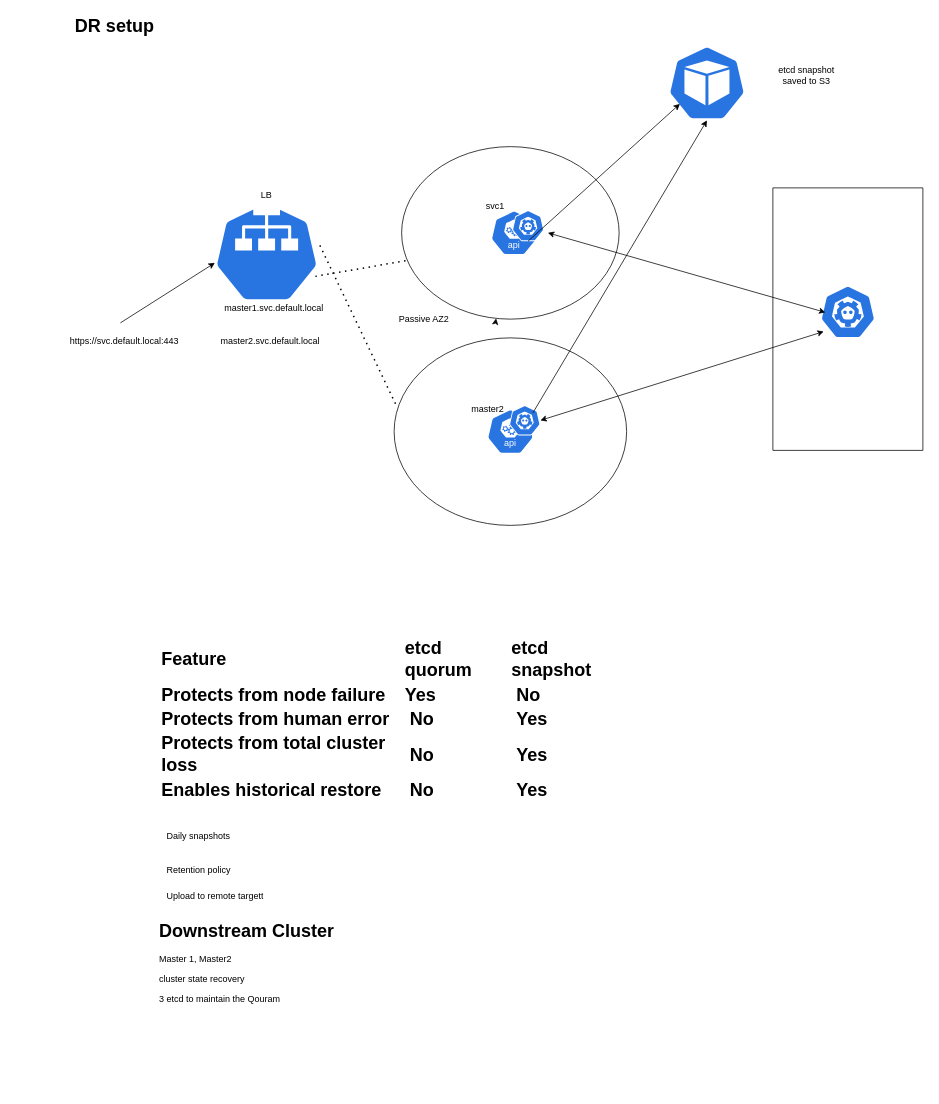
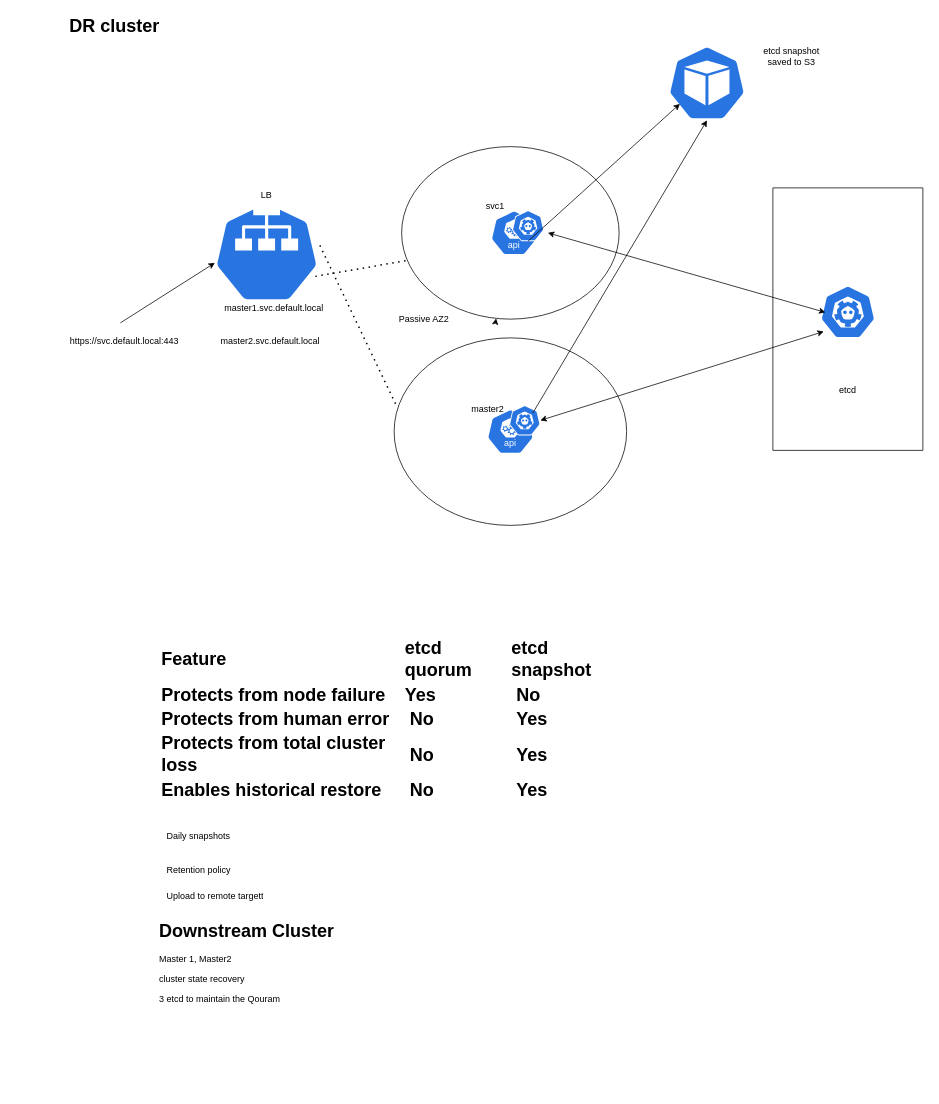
  <mxCell id="0" />
  <mxCell id="1" parent="0" />
  <mxCell id="2" value="" style="ellipse;whiteSpace=wrap;html=1;" vertex="1" parent="1"><mxGeometry x="525" y="450" width="310" height="250" as="geometry" /></mxCell>
  <mxCell id="3" value="" style="shape=mxgraph.kubernetes.icon2;whiteSpace=wrap;html=1;boundedLbl=1;backgroundOutline=1;size=15;aspect=fixed;sketch=0;dashed=0;whitespace=wrap;verticalLabelPosition=bottom;verticalAlign=top;fillColor=#2875E2;strokeColor=#ffffff;points=[[0.005,0.63,0],[0.1,0.2,0],[0.9,0.2,0],[0.5,0,0],[0.995,0.63,0],[0.72,0.99,0],[0.5,1,0],[0.28,0.99,0]];prIcon=svc;" vertex="1" parent="1"><mxGeometry x="285" y="210" width="140" height="250" as="geometry" /></mxCell>
  <mxCell id="4" value="" style="endArrow=classic;html=1;rounded=0;entryX=0.007;entryY=0.56;entryDx=0;entryDy=0;entryPerimeter=0;" edge="1" parent="1" target="3"><mxGeometry width="50" height="50" relative="1" as="geometry"><mxPoint x="160" y="430" as="sourcePoint" /><mxPoint x="210" y="380" as="targetPoint" /></mxGeometry></mxCell>
  <mxCell id="5" value="" style="endArrow=none;dashed=1;html=1;dashPattern=1 3;strokeWidth=2;rounded=0;entryX=0.167;entryY=0.887;entryDx=0;entryDy=0;entryPerimeter=0;" edge="1" parent="1"><mxGeometry width="50" height="50" relative="1" as="geometry"><mxPoint x="420" y="368" as="sourcePoint" /><mxPoint x="581.68" y="340" as="targetPoint" /></mxGeometry></mxCell>
  <mxCell id="6" value="" style="endArrow=none;dashed=1;html=1;dashPattern=1 3;strokeWidth=2;rounded=0;exitX=1.007;exitY=0.467;exitDx=0;exitDy=0;exitPerimeter=0;entryX=0.013;entryY=0.37;entryDx=0;entryDy=0;entryPerimeter=0;" edge="1" parent="1" source="3" target="2"><mxGeometry width="50" height="50" relative="1" as="geometry"><mxPoint x="480" y="490" as="sourcePoint" /><mxPoint x="530" y="440" as="targetPoint" /></mxGeometry></mxCell>
- <mxCell id="7" value="&lt;b&gt;&lt;font style=&quot;font-size: 24px;&quot;&gt;DR setup&lt;/font&gt;&lt;/b&gt;" style="text;html=1;align=center;verticalAlign=middle;whiteSpace=wrap;rounded=0;" vertex="1" parent="1"><mxGeometry x="20" y="20" width="265" height="30" as="geometry" /></mxCell>
+ <mxCell id="7" value="&lt;b&gt;&lt;font style=&quot;font-size: 24px;&quot;&gt;DR cluster&lt;/font&gt;&lt;/b&gt;" style="text;html=1;align=center;verticalAlign=middle;whiteSpace=wrap;rounded=0;" vertex="1" parent="1"><mxGeometry x="20" y="20" width="265" height="30" as="geometry" /></mxCell>
  <mxCell id="8" value="&lt;h1 style=&quot;margin-top: 0px;&quot;&gt;Downstream Cluster&lt;/h1&gt;&lt;p&gt;Master 1, Master2&lt;/p&gt;&lt;p&gt;cluster state recovery&lt;/p&gt;&lt;p&gt;3 etcd to maintain the Qouram&lt;/p&gt;" style="text;html=1;whiteSpace=wrap;overflow=hidden;rounded=0;" vertex="1" parent="1"><mxGeometry x="210" y="1220" width="280" height="230" as="geometry" /></mxCell>
  <mxCell id="9" value="LB" style="text;html=1;align=center;verticalAlign=middle;whiteSpace=wrap;rounded=0;" vertex="1" parent="1"><mxGeometry x="310" y="240" width="90" height="40" as="geometry" /></mxCell>
  <mxCell id="10" value="Active" style="text;html=1;align=center;verticalAlign=middle;whiteSpace=wrap;rounded=0;" vertex="1" parent="1"><mxGeometry x="650" y="210" width="60" height="30" as="geometry" /></mxCell>
  <mxCell id="11" value="Passive AZ2" style="text;html=1;align=center;verticalAlign=middle;whiteSpace=wrap;rounded=0;" vertex="1" parent="1"><mxGeometry x="530" y="410" width="70" height="30" as="geometry" /></mxCell>
  <mxCell id="12" value="" style="ellipse;whiteSpace=wrap;html=1;" vertex="1" parent="1"><mxGeometry x="535" y="195" width="290" height="230" as="geometry" /></mxCell>
  <mxCell id="13" value="" style="rounded=0;whiteSpace=wrap;html=1;aspect=fixed;sketch=0;dashed=0;whitespace=wrap;verticalLabelPosition=bottom;verticalAlign=top;fillColor=#2875E2;strokeColor=#ffffff;points=[[0.005,0.63,0],[0.1,0.2,0],[0.9,0.2,0],[0.5,0,0],[0.995,0.63,0],[0.72,0.99,0],[0.5,1,0],[0.28,0.99,0]];shape=mxgraph.kubernetes.icon2;kubernetesLabel=1;prIcon=api;" vertex="1" parent="1"><mxGeometry x="645" y="280" width="80" height="60" as="geometry" /></mxCell>
  <mxCell id="14" value="svc1" style="text;html=1;align=center;verticalAlign=middle;whiteSpace=wrap;rounded=0;" vertex="1" parent="1"><mxGeometry x="630" y="260" width="60" height="30" as="geometry" /></mxCell>
  <mxCell id="15" value="master2" style="text;html=1;align=center;verticalAlign=middle;whiteSpace=wrap;rounded=0;" vertex="1" parent="1"><mxGeometry x="620" y="530" width="60" height="30" as="geometry" /></mxCell>
  <mxCell id="16" value="https://svc.default.local:443" style="text;html=1;align=center;verticalAlign=middle;resizable=0;points=[];autosize=1;strokeColor=none;fillColor=none;" vertex="1" parent="1"><mxGeometry x="80" y="440" width="170" height="30" as="geometry" /></mxCell>
  <mxCell id="17" value="&lt;span style=&quot;text-wrap-mode: nowrap;&quot;&gt;master1.svc.default.local&lt;/span&gt;" style="text;html=1;align=center;verticalAlign=middle;whiteSpace=wrap;rounded=0;" vertex="1" parent="1"><mxGeometry x="340" y="410" width="50" as="geometry" /></mxCell>
  <mxCell id="18" value="&lt;span style=&quot;text-wrap-mode: nowrap;&quot;&gt;master2.svc.default.local&lt;/span&gt;" style="text;html=1;align=center;verticalAlign=middle;whiteSpace=wrap;rounded=0;" vertex="1" parent="1"><mxGeometry x="320" y="440" width="80" height="30" as="geometry" /></mxCell>
  <mxCell id="19" value="" style="swimlane;startSize=0;" vertex="1" parent="1"><mxGeometry x="1030" y="250" width="200" height="350" as="geometry" /></mxCell>
+ <mxCell id="20" value="etcd" style="text;html=1;align=center;verticalAlign=middle;whiteSpace=wrap;rounded=0;" vertex="1" parent="19"><mxGeometry x="70" y="255" width="60" height="30" as="geometry" /></mxCell>
  <mxCell id="21" value="" style="aspect=fixed;sketch=0;html=1;dashed=0;whitespace=wrap;verticalLabelPosition=bottom;verticalAlign=top;fillColor=#2875E2;strokeColor=#ffffff;points=[[0.005,0.63,0],[0.1,0.2,0],[0.9,0.2,0],[0.5,0,0],[0.995,0.63,0],[0.72,0.99,0],[0.5,1,0],[0.28,0.99,0]];shape=mxgraph.kubernetes.icon2;prIcon=etcd" vertex="1" parent="19"><mxGeometry x="63.02" y="130" width="73.96" height="71" as="geometry" /></mxCell>
  <mxCell id="22" value="" style="rounded=0;whiteSpace=wrap;html=1;aspect=fixed;sketch=0;dashed=0;whitespace=wrap;verticalLabelPosition=bottom;verticalAlign=top;fillColor=#2875E2;strokeColor=#ffffff;points=[[0.005,0.63,0],[0.1,0.2,0],[0.9,0.2,0],[0.5,0,0],[0.995,0.63,0],[0.72,0.99,0],[0.5,1,0],[0.28,0.99,0]];shape=mxgraph.kubernetes.icon2;kubernetesLabel=1;prIcon=api;" vertex="1" parent="1"><mxGeometry x="640" y="545" width="80" height="60" as="geometry" /></mxCell>
  <mxCell id="23" value="" style="aspect=fixed;sketch=0;html=1;dashed=0;whitespace=wrap;verticalLabelPosition=bottom;verticalAlign=top;fillColor=#2875E2;strokeColor=#ffffff;points=[[0.005,0.63,0],[0.1,0.2,0],[0.9,0.2,0],[0.5,0,0],[0.995,0.63,0],[0.72,0.99,0],[0.5,1,0],[0.28,0.99,0]];shape=mxgraph.kubernetes.icon2;prIcon=etcd" vertex="1" parent="1"><mxGeometry x="682.29" y="280" width="42.71" height="41" as="geometry" /></mxCell>
  <mxCell id="24" value="" style="aspect=fixed;sketch=0;html=1;dashed=0;whitespace=wrap;verticalLabelPosition=bottom;verticalAlign=top;fillColor=#2875E2;strokeColor=#ffffff;points=[[0.005,0.63,0],[0.1,0.2,0],[0.9,0.2,0],[0.5,0,0],[0.995,0.63,0],[0.72,0.99,0],[0.5,1,0],[0.28,0.99,0]];shape=mxgraph.kubernetes.icon2;prIcon=etcd" vertex="1" parent="1"><mxGeometry x="678.33" y="540" width="41.67" height="40" as="geometry" /></mxCell>
  <mxCell id="25" value="" style="aspect=fixed;sketch=0;html=1;dashed=0;whitespace=wrap;verticalLabelPosition=bottom;verticalAlign=top;fillColor=#2875E2;strokeColor=#ffffff;points=[[0.005,0.63,0],[0.1,0.2,0],[0.9,0.2,0],[0.5,0,0],[0.995,0.63,0],[0.72,0.99,0],[0.5,1,0],[0.28,0.99,0]];shape=mxgraph.kubernetes.icon2;prIcon=pod" vertex="1" parent="1"><mxGeometry x="890" y="60" width="104.17" height="100" as="geometry" /></mxCell>
  <mxCell id="26" value="" style="endArrow=classic;html=1;rounded=0;entryX=0.154;entryY=0.78;entryDx=0;entryDy=0;entryPerimeter=0;exitX=0.5;exitY=1;exitDx=0;exitDy=0;exitPerimeter=0;" edge="1" parent="1" source="23" target="25"><mxGeometry width="50" height="50" relative="1" as="geometry"><mxPoint x="660" y="430" as="sourcePoint" /><mxPoint x="710" y="380" as="targetPoint" /></mxGeometry></mxCell>
  <mxCell id="27" value="" style="endArrow=classic;html=1;rounded=0;" edge="1" parent="1" target="12"><mxGeometry width="50" height="50" relative="1" as="geometry"><mxPoint x="660" y="430" as="sourcePoint" /><mxPoint x="710" y="380" as="targetPoint" /></mxGeometry></mxCell>
  <mxCell id="28" value="" style="endArrow=classic;html=1;rounded=0;entryX=0.5;entryY=1;entryDx=0;entryDy=0;entryPerimeter=0;" edge="1" parent="1" target="25"><mxGeometry width="50" height="50" relative="1" as="geometry"><mxPoint x="710" y="550" as="sourcePoint" /><mxPoint x="760" y="500" as="targetPoint" /></mxGeometry></mxCell>
- <mxCell id="29" value="etcd snapshot saved to S3" style="text;html=1;align=center;verticalAlign=middle;whiteSpace=wrap;rounded=0;" vertex="1" parent="1"><mxGeometry x="1020" y="85" width="110" height="30" as="geometry" /></mxCell>
+ <mxCell id="29" value="etcd snapshot saved to S3" style="text;html=1;align=center;verticalAlign=middle;whiteSpace=wrap;rounded=0;" vertex="1" parent="1"><mxGeometry x="1000" y="60" width="110" height="30" as="geometry" /></mxCell>
  <mxCell id="30" value="&lt;h1 style=&quot;margin-top: 0px;&quot;&gt;&lt;span style=&quot;background-color: transparent; color: light-dark(rgb(0, 0, 0), rgb(255, 255, 255)); font-size: 12px; font-weight: normal;&quot;&gt;Daily snapshots&lt;/span&gt;&lt;/h1&gt;&lt;h1 style=&quot;margin-top: 0px;&quot;&gt;&lt;span style=&quot;background-color: transparent; color: light-dark(rgb(0, 0, 0), rgb(255, 255, 255)); font-size: 12px; font-weight: normal;&quot;&gt;Retention policy&amp;nbsp;&lt;/span&gt;&lt;/h1&gt;&lt;p&gt;&lt;span style=&quot;background-color: transparent; color: light-dark(rgb(0, 0, 0), rgb(255, 255, 255));&quot;&gt;Upload to remote targett&lt;/span&gt;&lt;/p&gt;" style="text;html=1;whiteSpace=wrap;overflow=hidden;rounded=0;" vertex="1" parent="1"><mxGeometry x="220" y="1090" width="190" height="140" as="geometry" /></mxCell>
  <mxCell id="31" value="" style="endArrow=classic;startArrow=classic;html=1;rounded=0;" edge="1" parent="1"><mxGeometry width="50" height="50" relative="1" as="geometry"><mxPoint x="730" y="310" as="sourcePoint" /><mxPoint x="1100" y="416" as="targetPoint" /></mxGeometry></mxCell>
  <mxCell id="32" value="" style="endArrow=classic;startArrow=classic;html=1;rounded=0;entryX=0.065;entryY=0.867;entryDx=0;entryDy=0;entryPerimeter=0;" edge="1" parent="1" target="21"><mxGeometry width="50" height="50" relative="1" as="geometry"><mxPoint x="720" y="560" as="sourcePoint" /><mxPoint x="710" y="360" as="targetPoint" /></mxGeometry></mxCell>
  <mxCell id="33" value="&lt;h1 style=&quot;margin-top: 0px;&quot;&gt;&lt;table data-end=&quot;2011&quot; data-start=&quot;1564&quot; class=&quot;min-w-full&quot;&gt;&lt;thead data-end=&quot;1637&quot; data-start=&quot;1564&quot;&gt;&lt;tr data-end=&quot;1637&quot; data-start=&quot;1564&quot;&gt;&lt;th data-end=&quot;1586&quot; data-start=&quot;1564&quot;&gt;Feature&lt;/th&gt;&lt;th data-end=&quot;1611&quot; data-start=&quot;1586&quot;&gt;etcd quorum&lt;/th&gt;&lt;th data-end=&quot;1637&quot; data-start=&quot;1611&quot;&gt;etcd snapshot&lt;/th&gt;&lt;/tr&gt;&lt;/thead&gt;&lt;tbody data-end=&quot;2011&quot; data-start=&quot;1712&quot;&gt;&lt;tr data-end=&quot;1786&quot; data-start=&quot;1712&quot;&gt;&lt;td data-end=&quot;1741&quot; data-start=&quot;1712&quot; class=&quot;max-w-[calc(var(--thread-content-max-width)*2/3)]&quot;&gt;Protects from node failure&lt;/td&gt;&lt;td data-end=&quot;1761&quot; data-start=&quot;1741&quot; class=&quot;max-w-[calc(var(--thread-content-max-width)*2/3)]&quot;&gt;Yes&lt;/td&gt;&lt;td data-end=&quot;1786&quot; data-start=&quot;1761&quot; class=&quot;max-w-[calc(var(--thread-content-max-width)*2/3)]&quot;&gt;&amp;nbsp;No&lt;/td&gt;&lt;/tr&gt;&lt;tr data-end=&quot;1861&quot; data-start=&quot;1787&quot;&gt;&lt;td data-end=&quot;1816&quot; data-start=&quot;1787&quot; class=&quot;max-w-[calc(var(--thread-content-max-width)*2/3)]&quot;&gt;Protects from human error&lt;/td&gt;&lt;td data-end=&quot;1836&quot; data-start=&quot;1816&quot; class=&quot;max-w-[calc(var(--thread-content-max-width)*2/3)]&quot;&gt;&amp;nbsp;No&lt;/td&gt;&lt;td data-end=&quot;1861&quot; data-start=&quot;1836&quot; class=&quot;max-w-[calc(var(--thread-content-max-width)*2/3)]&quot;&gt;&amp;nbsp;Yes&lt;/td&gt;&lt;/tr&gt;&lt;tr data-end=&quot;1936&quot; data-start=&quot;1862&quot;&gt;&lt;td data-end=&quot;1897&quot; data-start=&quot;1862&quot; class=&quot;max-w-[calc(var(--thread-content-max-width)*2/3)]&quot;&gt;Protects from total cluster loss&lt;/td&gt;&lt;td data-end=&quot;1911&quot; data-start=&quot;1897&quot; class=&quot;max-w-[calc(var(--thread-content-max-width)*2/3)]&quot;&gt;&amp;nbsp;No&lt;/td&gt;&lt;td data-end=&quot;1936&quot; data-start=&quot;1911&quot; class=&quot;max-w-[calc(var(--thread-content-max-width)*2/3)]&quot;&gt;&amp;nbsp;Yes&lt;/td&gt;&lt;/tr&gt;&lt;tr data-end=&quot;2011&quot; data-start=&quot;1937&quot;&gt;&lt;td data-end=&quot;1966&quot; data-start=&quot;1937&quot; class=&quot;max-w-[calc(var(--thread-content-max-width)*2/3)]&quot;&gt;Enables historical restore&lt;/td&gt;&lt;td data-end=&quot;1986&quot; data-start=&quot;1966&quot; class=&quot;max-w-[calc(var(--thread-content-max-width)*2/3)]&quot;&gt;&amp;nbsp;No&lt;/td&gt;&lt;td data-end=&quot;2011&quot; data-start=&quot;1986&quot; class=&quot;max-w-[calc(var(--thread-content-max-width)*2/3)]&quot;&gt;&amp;nbsp;Yes&lt;/td&gt;&lt;/tr&gt;&lt;/tbody&gt;&lt;/table&gt;&lt;/h1&gt;" style="text;html=1;whiteSpace=wrap;overflow=hidden;rounded=0;" vertex="1" parent="1"><mxGeometry x="210" y="840" width="630" height="320" as="geometry" /></mxCell>
